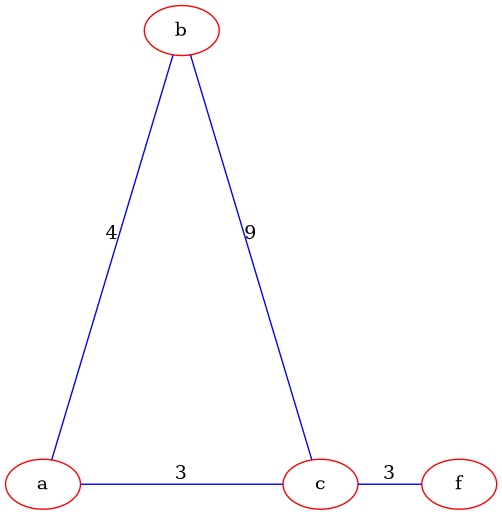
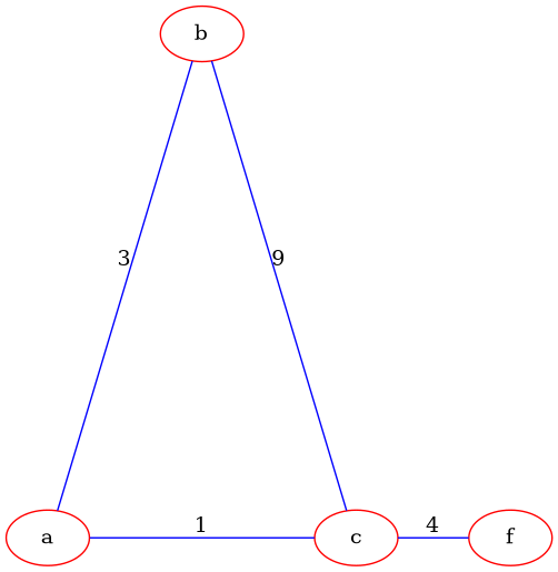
  digraph {
    nodesep=6.0
    rankdir=LR
    splines=true
    node [color=red]
    edge [color=blue dir=none]
    a
    b
    c
    f
-   a -> b [label=4]
-   a -> c [label=3]
+   a -> b [label=3]
+   a -> c [label=1]
    b -> c [label=9]
-   c -> f [label=3]
+   c -> f [label=4]
  }
